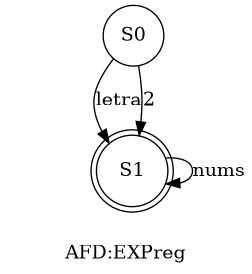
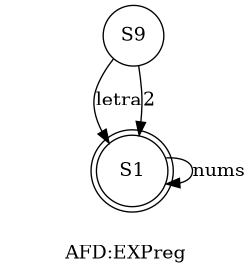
  digraph {
    label="AFD:EXPreg"
    rankdir=TB
    SI [fontcolor=white shape=none]
    S1 [shape=doublecircle]
-   S0 [shape=circle]
+   S0 [shape=circle label=S9]
    S1 -> S1 [label=nums]
    S0 -> S1 [label=letra]
    S0 -> S1 [label=2]
  }
